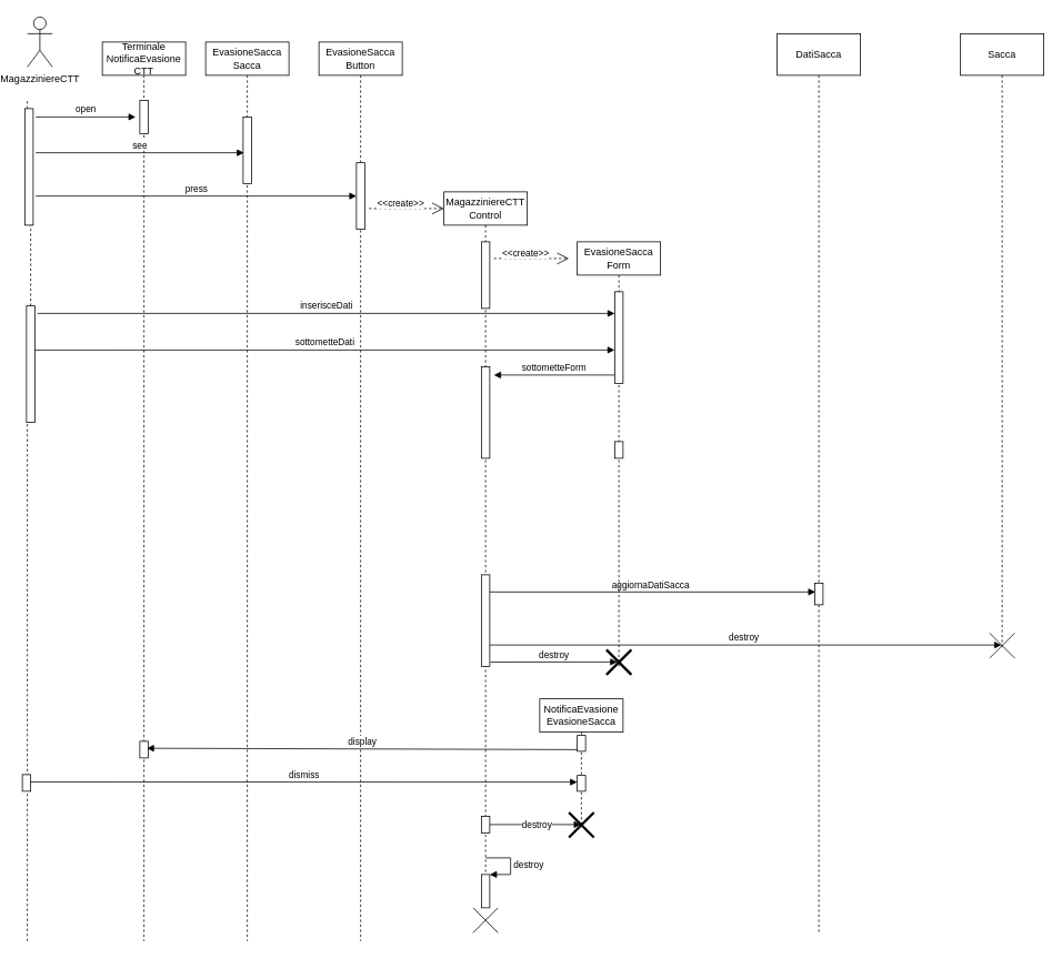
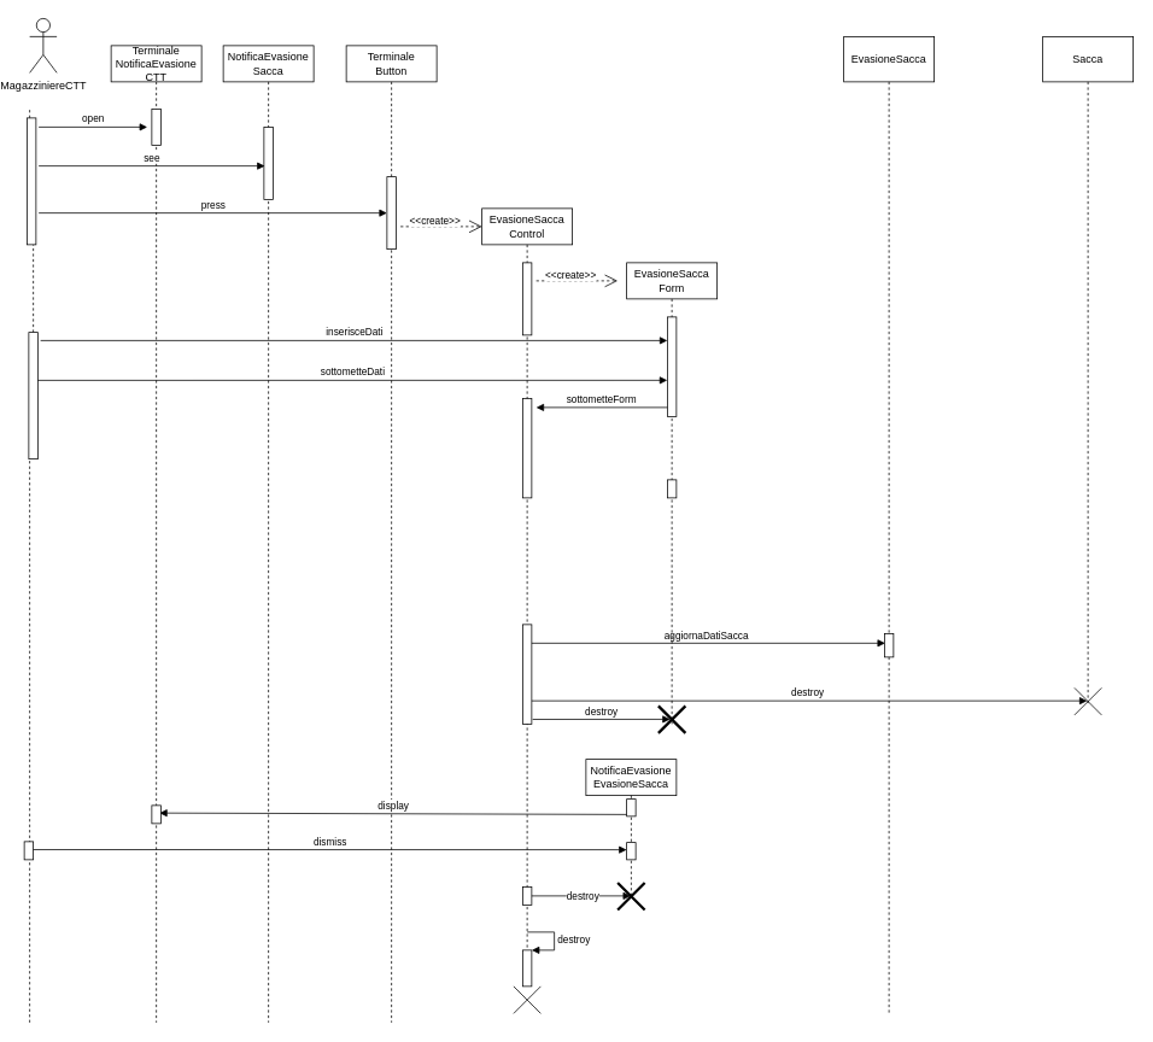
  <mxCell id="0" />
  <mxCell id="1" parent="0" />
  <mxCell id="2" value="destroy" style="html=1;verticalAlign=bottom;endArrow=block;entryX=0.469;entryY=0.478;entryDx=0;entryDy=0;entryPerimeter=0;" parent="1" target="48" edge="1" source="22"><mxGeometry width="80" relative="1" as="geometry"><mxPoint x="1306" y="810" as="sourcePoint" /><mxPoint x="1979.33" y="810.34" as="targetPoint" /></mxGeometry></mxCell>
  <mxCell id="3" value="aggiornaDatiSacca" style="html=1;verticalAlign=bottom;endArrow=block;entryX=0.08;entryY=0.408;entryDx=0;entryDy=0;entryPerimeter=0;" parent="1" target="46" edge="1" source="22"><mxGeometry width="80" relative="1" as="geometry"><mxPoint x="1306" y="790" as="sourcePoint" /><mxPoint x="1838" y="791" as="targetPoint" /></mxGeometry></mxCell>
  <mxCell id="4" value="EvasioneSacca&lt;br&gt;Form" style="shape=umlLifeline;perimeter=lifelinePerimeter;whiteSpace=wrap;html=1;container=1;collapsible=0;recursiveResize=0;outlineConnect=0;" parent="1" vertex="1"><mxGeometry x="686" y="290" width="100" height="510" as="geometry" /></mxCell>
  <mxCell id="5" value="" style="html=1;points=[];perimeter=orthogonalPerimeter;" parent="4" vertex="1"><mxGeometry x="45" y="240" width="10" height="20" as="geometry" /></mxCell>
  <mxCell id="6" value="" style="shape=umlDestroy;whiteSpace=wrap;html=1;strokeWidth=3;" parent="4" vertex="1"><mxGeometry x="35" y="490" width="30" height="30" as="geometry" /></mxCell>
  <mxCell id="7" value="MagazziniereCTT" style="shape=umlActor;verticalLabelPosition=bottom;verticalAlign=top;html=1;outlineConnect=0;" parent="1" vertex="1"><mxGeometry x="26" y="20" width="30" height="60" as="geometry" /></mxCell>
  <mxCell id="8" value="" style="endArrow=none;dashed=1;html=1;" parent="1" source="9" edge="1"><mxGeometry width="50" height="50" relative="1" as="geometry"><mxPoint x="26" y="380" as="sourcePoint" /><mxPoint x="26" y="120" as="targetPoint" /></mxGeometry></mxCell>
  <mxCell id="9" value="" style="html=1;points=[];perimeter=orthogonalPerimeter;" parent="1" vertex="1"><mxGeometry x="23" y="130" width="10" height="140" as="geometry" /></mxCell>
  <mxCell id="10" value="" style="endArrow=none;dashed=1;html=1;" parent="1" source="31" target="9" edge="1"><mxGeometry width="50" height="50" relative="1" as="geometry"><mxPoint x="26" y="570" as="sourcePoint" /><mxPoint x="26" y="120" as="targetPoint" /></mxGeometry></mxCell>
  <mxCell id="11" value="Terminale NotificaEvasione CTT" style="shape=umlLifeline;perimeter=lifelinePerimeter;whiteSpace=wrap;html=1;container=1;collapsible=0;recursiveResize=0;outlineConnect=0;" parent="1" vertex="1"><mxGeometry x="116" y="50" width="100" height="1080" as="geometry" /></mxCell>
  <mxCell id="12" value="" style="html=1;points=[];perimeter=orthogonalPerimeter;" parent="11" vertex="1"><mxGeometry x="45" y="70" width="10" height="40" as="geometry" /></mxCell>
  <mxCell id="13" value="open" style="html=1;verticalAlign=bottom;endArrow=block;" parent="1" edge="1"><mxGeometry width="80" relative="1" as="geometry"><mxPoint x="36" y="140" as="sourcePoint" /><mxPoint x="156" y="140" as="targetPoint" /></mxGeometry></mxCell>
- <mxCell id="14" value="EvasioneSacca Sacca" style="shape=umlLifeline;perimeter=lifelinePerimeter;whiteSpace=wrap;html=1;container=1;collapsible=0;recursiveResize=0;outlineConnect=0;" parent="1" vertex="1"><mxGeometry x="240" y="50" width="100" height="1080" as="geometry" /></mxCell>
+ <mxCell id="14" value="NotificaEvasione Sacca" style="shape=umlLifeline;perimeter=lifelinePerimeter;whiteSpace=wrap;html=1;container=1;collapsible=0;recursiveResize=0;outlineConnect=0;" parent="1" vertex="1"><mxGeometry x="240" y="50" width="100" height="1080" as="geometry" /></mxCell>
  <mxCell id="15" value="" style="html=1;points=[];perimeter=orthogonalPerimeter;" parent="14" vertex="1"><mxGeometry x="45" y="90" width="10" height="80" as="geometry" /></mxCell>
  <mxCell id="16" value="see" style="html=1;verticalAlign=bottom;endArrow=block;" parent="1" edge="1"><mxGeometry width="80" relative="1" as="geometry"><mxPoint x="36" y="183" as="sourcePoint" /><mxPoint x="286" y="183" as="targetPoint" /></mxGeometry></mxCell>
- <mxCell id="17" value="EvasioneSacca&lt;br&gt;Button" style="shape=umlLifeline;perimeter=lifelinePerimeter;whiteSpace=wrap;html=1;container=1;collapsible=0;recursiveResize=0;outlineConnect=0;" parent="1" vertex="1"><mxGeometry x="376" y="50" width="100" height="1080" as="geometry" /></mxCell>
+ <mxCell id="17" value="Terminale&lt;br&gt;Button" style="shape=umlLifeline;perimeter=lifelinePerimeter;whiteSpace=wrap;html=1;container=1;collapsible=0;recursiveResize=0;outlineConnect=0;" parent="1" vertex="1"><mxGeometry x="376" y="50" width="100" height="1080" as="geometry" /></mxCell>
  <mxCell id="18" value="" style="html=1;points=[];perimeter=orthogonalPerimeter;" parent="17" vertex="1"><mxGeometry x="45" y="145" width="10" height="80" as="geometry" /></mxCell>
  <mxCell id="19" value="press" style="html=1;verticalAlign=bottom;endArrow=block;entryX=0;entryY=0.5;entryDx=0;entryDy=0;entryPerimeter=0;" parent="1" edge="1" target="18"><mxGeometry width="80" relative="1" as="geometry"><mxPoint x="36" y="235" as="sourcePoint" /><mxPoint x="416" y="235" as="targetPoint" /></mxGeometry></mxCell>
  <mxCell id="20" value="" style="endArrow=open;dashed=1;endFill=0;endSize=12;html=1;" parent="1" edge="1"><mxGeometry width="160" relative="1" as="geometry"><mxPoint x="436" y="250" as="sourcePoint" /><mxPoint x="526" y="250" as="targetPoint" /></mxGeometry></mxCell>
  <mxCell id="21" value="&amp;lt;&amp;lt;create&amp;gt;&amp;gt;" style="edgeLabel;html=1;align=center;verticalAlign=middle;resizable=0;points=[];" parent="20" vertex="1" connectable="0"><mxGeometry x="0.225" y="3" relative="1" as="geometry"><mxPoint x="-18" y="-4" as="offset" /></mxGeometry></mxCell>
- <mxCell id="22" value="MagazziniereCTT Control" style="shape=umlLifeline;perimeter=lifelinePerimeter;whiteSpace=wrap;html=1;container=1;collapsible=0;recursiveResize=0;outlineConnect=0;" parent="1" vertex="1"><mxGeometry x="526" y="230" width="100" height="820" as="geometry" /></mxCell>
+ <mxCell id="22" value="EvasioneSacca Control" style="shape=umlLifeline;perimeter=lifelinePerimeter;whiteSpace=wrap;html=1;container=1;collapsible=0;recursiveResize=0;outlineConnect=0;" parent="1" vertex="1"><mxGeometry x="526" y="230" width="100" height="820" as="geometry" /></mxCell>
  <mxCell id="23" value="" style="html=1;points=[];perimeter=orthogonalPerimeter;" parent="22" vertex="1"><mxGeometry x="45" y="60" width="10" height="80" as="geometry" /></mxCell>
  <mxCell id="24" value="" style="html=1;points=[];perimeter=orthogonalPerimeter;" parent="22" vertex="1"><mxGeometry x="45" y="210" width="10" height="110" as="geometry" /></mxCell>
  <mxCell id="25" value="" style="html=1;points=[];perimeter=orthogonalPerimeter;" parent="22" vertex="1"><mxGeometry x="45" y="750" width="10" height="20" as="geometry" /></mxCell>
  <mxCell id="26" value="" style="html=1;points=[];perimeter=orthogonalPerimeter;" vertex="1" parent="22"><mxGeometry x="45" y="460" width="10" height="110" as="geometry" /></mxCell>
  <mxCell id="27" value="destroy" style="edgeStyle=orthogonalEdgeStyle;html=1;align=left;spacingLeft=2;endArrow=block;rounded=0;" edge="1" parent="22"><mxGeometry x="-0.361" relative="1" as="geometry"><mxPoint x="55" y="760" as="sourcePoint" /><Array as="points"><mxPoint x="130" y="760" /><mxPoint x="130" y="760" /></Array><mxPoint x="164.5" y="760" as="targetPoint" /><mxPoint as="offset" /></mxGeometry></mxCell>
  <mxCell id="28" value="" style="endArrow=open;dashed=1;endFill=0;endSize=12;html=1;" parent="1" edge="1"><mxGeometry width="160" relative="1" as="geometry"><mxPoint x="586" y="310" as="sourcePoint" /><mxPoint x="676" y="310" as="targetPoint" /></mxGeometry></mxCell>
  <mxCell id="29" value="&amp;lt;&amp;lt;create&amp;gt;&amp;gt;" style="edgeLabel;html=1;align=center;verticalAlign=middle;resizable=0;points=[];" parent="28" vertex="1" connectable="0"><mxGeometry x="0.225" y="3" relative="1" as="geometry"><mxPoint x="-18" y="-4" as="offset" /></mxGeometry></mxCell>
  <mxCell id="30" value="" style="html=1;points=[];perimeter=orthogonalPerimeter;" parent="1" vertex="1"><mxGeometry x="731" y="350" width="10" height="110" as="geometry" /></mxCell>
  <mxCell id="31" value="" style="html=1;points=[];perimeter=orthogonalPerimeter;" parent="1" vertex="1"><mxGeometry x="25" y="367" width="10" height="140" as="geometry" /></mxCell>
  <mxCell id="32" value="" style="endArrow=none;dashed=1;html=1;" parent="1" target="31" edge="1"><mxGeometry width="50" height="50" relative="1" as="geometry"><mxPoint x="26" y="1130" as="sourcePoint" /><mxPoint x="26" y="270" as="targetPoint" /></mxGeometry></mxCell>
  <mxCell id="33" value="&lt;div&gt;inserisceDati&lt;/div&gt;" style="html=1;verticalAlign=bottom;endArrow=block;" parent="1" edge="1" target="30"><mxGeometry width="80" relative="1" as="geometry"><mxPoint x="38" y="376" as="sourcePoint" /><mxPoint x="727.5" y="376" as="targetPoint" /></mxGeometry></mxCell>
  <mxCell id="34" value="sottometteDati" style="html=1;verticalAlign=bottom;endArrow=block;entryX=-0.01;entryY=0.636;entryDx=0;entryDy=0;entryPerimeter=0;" parent="1" edge="1" target="30"><mxGeometry width="80" relative="1" as="geometry"><mxPoint x="35" y="420" as="sourcePoint" /><mxPoint x="726" y="420" as="targetPoint" /></mxGeometry></mxCell>
  <mxCell id="35" value="sottometteForm" style="html=1;verticalAlign=bottom;endArrow=block;" parent="1" edge="1"><mxGeometry width="80" relative="1" as="geometry"><mxPoint x="731" y="450" as="sourcePoint" /><mxPoint x="586" y="450" as="targetPoint" /></mxGeometry></mxCell>
  <mxCell id="36" value="NotificaEvasione&lt;br&gt;EvasioneSacca" style="shape=umlLifeline;perimeter=lifelinePerimeter;whiteSpace=wrap;html=1;container=1;collapsible=0;recursiveResize=0;outlineConnect=0;" parent="1" vertex="1"><mxGeometry x="641" y="839" width="100" height="151" as="geometry" /></mxCell>
  <mxCell id="37" value="" style="html=1;points=[];perimeter=orthogonalPerimeter;" parent="36" vertex="1"><mxGeometry x="45" y="44" width="10" height="19" as="geometry" /></mxCell>
  <mxCell id="38" value="" style="html=1;points=[];perimeter=orthogonalPerimeter;" parent="36" vertex="1"><mxGeometry x="45" y="92" width="10" height="19" as="geometry" /></mxCell>
  <mxCell id="39" value="" style="shape=umlDestroy;whiteSpace=wrap;html=1;strokeWidth=3;" vertex="1" parent="36"><mxGeometry x="35" y="136.5" width="30" height="30" as="geometry" /></mxCell>
  <mxCell id="40" value="display" style="html=1;verticalAlign=bottom;endArrow=block;entryX=0.847;entryY=0.418;entryDx=0;entryDy=0;entryPerimeter=0;" parent="1" edge="1" target="41"><mxGeometry width="80" relative="1" as="geometry"><mxPoint x="686" y="900" as="sourcePoint" /><mxPoint x="176" y="900" as="targetPoint" /></mxGeometry></mxCell>
  <mxCell id="41" value="" style="html=1;points=[];perimeter=orthogonalPerimeter;" parent="1" vertex="1"><mxGeometry x="161" y="890" width="10" height="20" as="geometry" /></mxCell>
  <mxCell id="42" value="" style="html=1;points=[];perimeter=orthogonalPerimeter;" parent="1" vertex="1"><mxGeometry x="20" y="930" width="10" height="20" as="geometry" /></mxCell>
  <mxCell id="43" value="dismiss" style="html=1;verticalAlign=bottom;endArrow=block;" parent="1" edge="1"><mxGeometry width="80" relative="1" as="geometry"><mxPoint x="30" y="938.82" as="sourcePoint" /><mxPoint x="686" y="939" as="targetPoint" /></mxGeometry></mxCell>
  <mxCell id="44" value="destroy" style="html=1;verticalAlign=bottom;endArrow=block;entryX=0.438;entryY=0.49;entryDx=0;entryDy=0;entryPerimeter=0;" parent="1" edge="1" target="6"><mxGeometry width="80" relative="1" as="geometry"><mxPoint x="582" y="794.82" as="sourcePoint" /><mxPoint x="731.5" y="794.82" as="targetPoint" /></mxGeometry></mxCell>
- <mxCell id="45" value="DatiSacca" style="shape=umlLifeline;perimeter=lifelinePerimeter;whiteSpace=wrap;html=1;container=1;collapsible=0;recursiveResize=0;outlineConnect=0;size=50;" parent="1" vertex="1"><mxGeometry x="926" y="40" width="100" height="1080" as="geometry" /></mxCell>
+ <mxCell id="45" value="EvasioneSacca" style="shape=umlLifeline;perimeter=lifelinePerimeter;whiteSpace=wrap;html=1;container=1;collapsible=0;recursiveResize=0;outlineConnect=0;size=50;" parent="1" vertex="1"><mxGeometry x="926" y="40" width="100" height="1080" as="geometry" /></mxCell>
  <mxCell id="46" value="" style="html=1;points=[];perimeter=orthogonalPerimeter;" parent="45" vertex="1"><mxGeometry x="45" y="660" width="10" height="26" as="geometry" /></mxCell>
  <mxCell id="47" value="Sacca" style="shape=umlLifeline;perimeter=lifelinePerimeter;whiteSpace=wrap;html=1;container=1;collapsible=0;recursiveResize=0;outlineConnect=0;size=50;" parent="1" vertex="1"><mxGeometry x="1146" y="40" width="100" height="740" as="geometry" /></mxCell>
  <mxCell id="48" value="" style="shape=umlDestroy;whiteSpace=wrap;html=1;strokeWidth=1;" parent="47" vertex="1"><mxGeometry x="35" y="720" width="30" height="30" as="geometry" /></mxCell>
  <mxCell id="49" value="" style="html=1;points=[];perimeter=orthogonalPerimeter;" parent="1" vertex="1"><mxGeometry x="571" y="1050" width="10" height="40" as="geometry" /></mxCell>
  <mxCell id="50" value="destroy" style="edgeStyle=orthogonalEdgeStyle;html=1;align=left;spacingLeft=2;endArrow=block;rounded=0;entryX=1;entryY=0;" parent="1" target="49" edge="1"><mxGeometry relative="1" as="geometry"><mxPoint x="576" y="1030" as="sourcePoint" /><Array as="points"><mxPoint x="606" y="1030" /></Array></mxGeometry></mxCell>
  <mxCell id="51" value="" style="shape=umlDestroy;whiteSpace=wrap;html=1;strokeWidth=1;" parent="1" vertex="1"><mxGeometry x="561" y="1090" width="30" height="30" as="geometry" /></mxCell>
